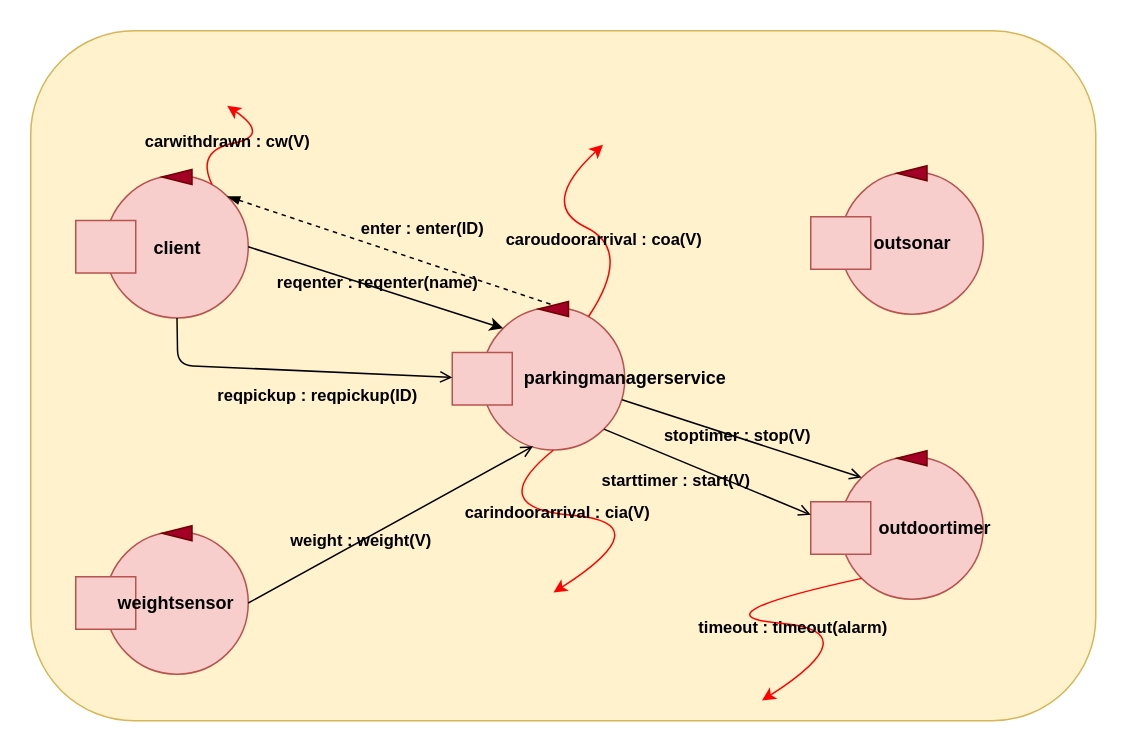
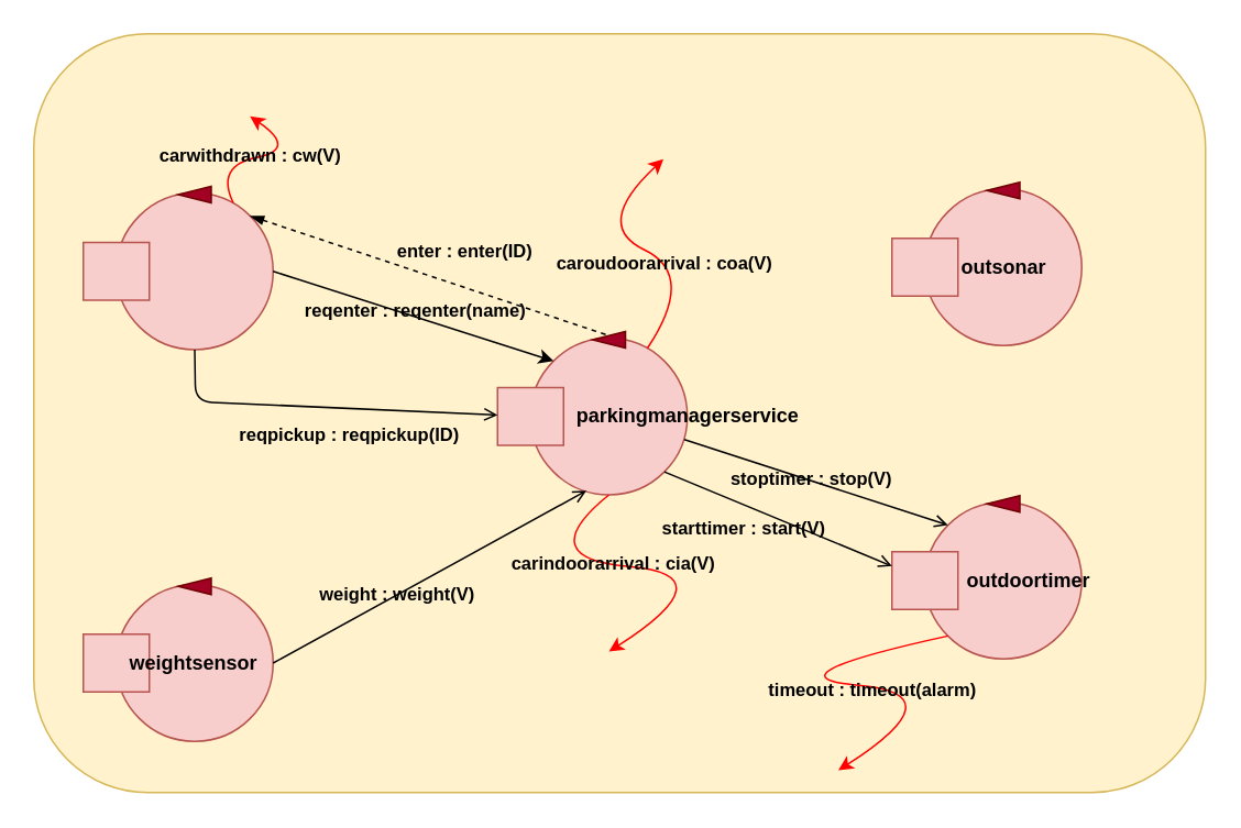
  <mxCell id="0" />
  <mxCell id="1" parent="0" />
  <mxCell id="2" value="" style="rounded=1;whiteSpace=wrap;html=1;fillColor=#fff2cc;strokeColor=#d6b656;" parent="1" vertex="1"><mxGeometry y="20" width="710" height="460" as="geometry" x="20" /></mxCell>
  <mxCell id="3" value="" style="ellipse;whiteSpace=wrap;html=1;aspect=fixed;fillColor=#f8cecc;strokeColor=#b85450;" parent="1" vertex="1"><mxGeometry x="321" y="204.5" width="95" height="95" as="geometry" /></mxCell>
  <mxCell id="4" value="" style="rounded=0;whiteSpace=wrap;html=1;fillColor=#f8cecc;strokeColor=#b85450;" parent="1" vertex="1"><mxGeometry x="301" y="234.5" width="40" height="35" as="geometry" /></mxCell>
  <mxCell id="5" value="" style="triangle;whiteSpace=wrap;html=1;rotation=-180;fillColor=#a20025;strokeColor=#6F0000;fontColor=#ffffff;" parent="1" vertex="1"><mxGeometry x="358.5" y="200.5" width="20" height="10" as="geometry" /></mxCell>
  <mxCell id="6" value="&lt;font color=&quot;#000000&quot;&gt;&lt;b&gt;parkingmanagerservice&lt;/b&gt;&lt;/font&gt;" style="text;html=1;strokeColor=none;fillColor=none;align=center;verticalAlign=middle;whiteSpace=wrap;rounded=0;" parent="1" vertex="1"><mxGeometry x="350" y="242" width="132.5" height="20" as="geometry" /></mxCell>
  <mxCell id="7" value="" style="ellipse;whiteSpace=wrap;html=1;aspect=fixed;fillColor=#f8cecc;strokeColor=#b85450;" parent="1" vertex="1"><mxGeometry x="560" y="114" width="95" height="95" as="geometry" /></mxCell>
  <mxCell id="8" value="" style="rounded=0;whiteSpace=wrap;html=1;fillColor=#f8cecc;strokeColor=#b85450;" parent="1" vertex="1"><mxGeometry x="540" y="144" width="40" height="35" as="geometry" /></mxCell>
  <mxCell id="9" value="" style="triangle;whiteSpace=wrap;html=1;rotation=-180;fillColor=#a20025;strokeColor=#6F0000;fontColor=#ffffff;" parent="1" vertex="1"><mxGeometry x="597.5" y="110" width="20" height="10" as="geometry" /></mxCell>
  <mxCell id="10" value="&lt;font color=&quot;#000000&quot;&gt;&lt;b&gt;outsonar&lt;/b&gt;&lt;/font&gt;" style="text;html=1;strokeColor=none;fillColor=none;align=center;verticalAlign=middle;whiteSpace=wrap;rounded=0;" parent="1" vertex="1"><mxGeometry x="588" y="152" width="40" height="20" as="geometry" /></mxCell>
  <mxCell id="11" value="" style="ellipse;whiteSpace=wrap;html=1;aspect=fixed;fillColor=#f8cecc;strokeColor=#b85450;" parent="1" vertex="1"><mxGeometry x="70" y="354" width="95" height="95" as="geometry" /></mxCell>
  <mxCell id="12" value="" style="rounded=0;whiteSpace=wrap;html=1;fillColor=#f8cecc;strokeColor=#b85450;" parent="1" vertex="1"><mxGeometry x="50" y="384" width="40" height="35" as="geometry" /></mxCell>
  <mxCell id="13" value="" style="triangle;whiteSpace=wrap;html=1;rotation=-180;fillColor=#a20025;strokeColor=#6F0000;fontColor=#ffffff;" parent="1" vertex="1"><mxGeometry x="107.5" y="350" width="20" height="10" as="geometry" /></mxCell>
  <mxCell id="14" value="&lt;font color=&quot;#000000&quot;&gt;&lt;b&gt;weightsensor&lt;/b&gt;&lt;/font&gt;" style="text;html=1;strokeColor=none;fillColor=none;align=center;verticalAlign=middle;whiteSpace=wrap;rounded=0;" parent="1" vertex="1"><mxGeometry x="97" y="392" width="40" height="20" as="geometry" /></mxCell>
  <mxCell id="15" value="" style="ellipse;whiteSpace=wrap;html=1;aspect=fixed;fillColor=#f8cecc;strokeColor=#b85450;" parent="1" vertex="1"><mxGeometry x="560" y="304" width="95" height="95" as="geometry" /></mxCell>
  <mxCell id="16" value="" style="rounded=0;whiteSpace=wrap;html=1;fillColor=#f8cecc;strokeColor=#b85450;" parent="1" vertex="1"><mxGeometry x="540" y="334" width="40" height="35" as="geometry" /></mxCell>
  <mxCell id="17" value="" style="triangle;whiteSpace=wrap;html=1;rotation=-180;fillColor=#a20025;strokeColor=#6F0000;fontColor=#ffffff;" parent="1" vertex="1"><mxGeometry x="597.5" y="300" width="20" height="10" as="geometry" /></mxCell>
  <mxCell id="18" value="&lt;font color=&quot;#000000&quot;&gt;&lt;b&gt;outdoortimer&lt;/b&gt;&lt;/font&gt;" style="text;html=1;strokeColor=none;fillColor=none;align=center;verticalAlign=middle;whiteSpace=wrap;rounded=0;" parent="1" vertex="1"><mxGeometry x="603" y="342" width="40" height="20" as="geometry" /></mxCell>
  <mxCell id="19" value="" style="ellipse;whiteSpace=wrap;html=1;aspect=fixed;fillColor=#f8cecc;strokeColor=#b85450;" parent="1" vertex="1"><mxGeometry x="70" y="116.5" width="95" height="95" as="geometry" /></mxCell>
  <mxCell id="20" value="" style="rounded=0;whiteSpace=wrap;html=1;fillColor=#f8cecc;strokeColor=#b85450;" parent="1" vertex="1"><mxGeometry x="50" y="146.5" width="40" height="35" as="geometry" /></mxCell>
  <mxCell id="21" value="" style="triangle;whiteSpace=wrap;html=1;rotation=-180;fillColor=#a20025;strokeColor=#6F0000;fontColor=#ffffff;" parent="1" vertex="1"><mxGeometry x="107.5" y="112.5" width="20" height="10" as="geometry" /></mxCell>
- <mxCell id="22" value="&lt;font color=&quot;#000000&quot;&gt;&lt;b&gt;client&lt;/b&gt;&lt;/font&gt;" style="text;html=1;strokeColor=none;fillColor=none;align=center;verticalAlign=middle;whiteSpace=wrap;rounded=0;" parent="1" vertex="1"><mxGeometry x="98" y="154.5" width="40" height="20" as="geometry" /></mxCell>
  <mxCell id="23" value="" style="endArrow=classic;html=1;strokeColor=#000000;exitX=1;exitY=0.5;exitDx=0;exitDy=0;entryX=0;entryY=0;entryDx=0;entryDy=0;" parent="1" source="19" target="3" edge="1"><mxGeometry width="50" height="50" relative="1" as="geometry"><mxPoint x="150" y="260" as="sourcePoint" /><mxPoint x="180" y="230" as="targetPoint" /></mxGeometry></mxCell>
  <mxCell id="24" value="&lt;b&gt;reqenter : reqenter(name)&lt;/b&gt;" style="edgeLabel;html=1;align=center;verticalAlign=middle;resizable=0;points=[];labelBackgroundColor=none;fontColor=#000000;" parent="23" vertex="1" connectable="0"><mxGeometry x="0.24" y="2" relative="1" as="geometry"><mxPoint x="-21" y="-8" as="offset" /></mxGeometry></mxCell>
  <mxCell id="25" value="" style="curved=1;endArrow=classic;html=1;fontColor=#000000;strokeColor=#FF0000;exitX=0.5;exitY=1;exitDx=0;exitDy=0;entryX=0.5;entryY=0;entryDx=0;entryDy=0;" parent="1" edge="1"><mxGeometry width="50" height="50" relative="1" as="geometry"><mxPoint x="368.5" y="299.5" as="sourcePoint" /><mxPoint x="368.5" y="394.5" as="targetPoint" /><Array as="points"><mxPoint x="321" y="338" /><mxPoint x="441" y="348" /></Array></mxGeometry></mxCell>
  <mxCell id="26" value="&lt;b&gt;carindoorarrival : cia(V)&lt;/b&gt;" style="edgeLabel;html=1;align=center;verticalAlign=middle;resizable=0;points=[];fontColor=#000000;labelBackgroundColor=none;" parent="25" vertex="1" connectable="0"><mxGeometry x="-0.173" y="2" relative="1" as="geometry"><mxPoint as="offset" /></mxGeometry></mxCell>
  <mxCell id="27" value="" style="endArrow=open;html=1;strokeColor=#000000;exitX=1;exitY=0.5;exitDx=0;exitDy=0;entryX=0.356;entryY=0.974;entryDx=0;entryDy=0;entryPerimeter=0;endFill=0;" parent="1" source="11" target="3" edge="1"><mxGeometry width="50" height="50" relative="1" as="geometry"><mxPoint x="270" y="150" as="sourcePoint" /><mxPoint x="406.475" y="221.366" as="targetPoint" /></mxGeometry></mxCell>
  <mxCell id="28" value="&lt;b&gt;weight : weight(V)&lt;/b&gt;" style="edgeLabel;html=1;align=center;verticalAlign=middle;resizable=0;points=[];fontColor=#000000;labelBackgroundColor=none;" parent="27" vertex="1" connectable="0"><mxGeometry x="0.351" y="-3" relative="1" as="geometry"><mxPoint x="-55" y="26" as="offset" /></mxGeometry></mxCell>
  <mxCell id="29" value="" style="endArrow=none;dashed=1;html=1;fontColor=#000000;startArrow=blockThin;startFill=1;exitX=1;exitY=0;exitDx=0;exitDy=0;entryX=0.5;entryY=1;entryDx=0;entryDy=0;strokeColor=#000000;" parent="1" source="19" target="5" edge="1"><mxGeometry width="50" height="50" relative="1" as="geometry"><mxPoint x="320" y="172.5" as="sourcePoint" /><mxPoint x="370" y="122.5" as="targetPoint" /></mxGeometry></mxCell>
  <mxCell id="30" value="&lt;b&gt;enter : enter(ID)&lt;/b&gt;" style="edgeLabel;html=1;align=center;verticalAlign=middle;resizable=0;points=[];fontColor=#000000;labelBackgroundColor=none;" parent="29" vertex="1" connectable="0"><mxGeometry x="0.114" y="-3" relative="1" as="geometry"><mxPoint x="9" y="-22" as="offset" /></mxGeometry></mxCell>
  <mxCell id="31" value="" style="curved=1;endArrow=classic;html=1;fontColor=#000000;strokeColor=#FF0000;exitX=0.75;exitY=0;exitDx=0;exitDy=0;" parent="1" edge="1"><mxGeometry width="50" height="50" relative="1" as="geometry"><mxPoint x="391.875" y="210.5" as="sourcePoint" /><mxPoint x="401.5" y="96" as="targetPoint" /><Array as="points"><mxPoint x="421.5" y="166" /><mxPoint x="358.5" y="136" /></Array></mxGeometry></mxCell>
  <mxCell id="32" value="&lt;b&gt;caroudoorarrival : coa(V)&lt;/b&gt;" style="edgeLabel;html=1;align=center;verticalAlign=middle;resizable=0;points=[];fontColor=#000000;labelBackgroundColor=none;" parent="31" vertex="1" connectable="0"><mxGeometry x="-0.173" y="2" relative="1" as="geometry"><mxPoint as="offset" /></mxGeometry></mxCell>
  <mxCell id="33" value="" style="endArrow=open;html=1;strokeColor=#000000;exitX=1;exitY=1;exitDx=0;exitDy=0;entryX=0;entryY=0.25;entryDx=0;entryDy=0;endFill=0;" parent="1" source="3" target="16" edge="1"><mxGeometry width="50" height="50" relative="1" as="geometry"><mxPoint x="270" y="150" as="sourcePoint" /><mxPoint x="406.475" y="221.366" as="targetPoint" /></mxGeometry></mxCell>
  <mxCell id="34" value="&lt;b&gt;starttimer : start(V)&lt;/b&gt;" style="edgeLabel;html=1;align=center;verticalAlign=middle;resizable=0;points=[];fontColor=#000000;labelBackgroundColor=none;" parent="33" vertex="1" connectable="0"><mxGeometry x="-0.356" relative="1" as="geometry"><mxPoint x="3" y="16" as="offset" /></mxGeometry></mxCell>
  <mxCell id="35" value="" style="curved=1;endArrow=classic;html=1;fontColor=#000000;strokeColor=#FF0000;exitX=0;exitY=1;exitDx=0;exitDy=0;entryX=0.5;entryY=0;entryDx=0;entryDy=0;" parent="1" source="15" edge="1"><mxGeometry width="50" height="50" relative="1" as="geometry"><mxPoint x="507.5" y="371.5" as="sourcePoint" /><mxPoint x="507.5" y="466.5" as="targetPoint" /><Array as="points"><mxPoint x="460" y="410" /><mxPoint x="580" y="420" /></Array></mxGeometry></mxCell>
  <mxCell id="36" value="&lt;b&gt;timeout : timeout(alarm)&lt;/b&gt;" style="edgeLabel;html=1;align=center;verticalAlign=middle;resizable=0;points=[];fontColor=#000000;labelBackgroundColor=none;" parent="35" vertex="1" connectable="0"><mxGeometry x="0.148" y="-2" relative="1" as="geometry"><mxPoint as="offset" /></mxGeometry></mxCell>
  <mxCell id="37" value="" style="endArrow=open;html=1;strokeColor=#000000;exitX=0.5;exitY=1;exitDx=0;exitDy=0;endFill=0;" parent="1" source="19" target="4" edge="1"><mxGeometry width="50" height="50" relative="1" as="geometry"><mxPoint x="150" y="211.5" as="sourcePoint" /><mxPoint x="286.475" y="282.866" as="targetPoint" /><Array as="points"><mxPoint x="118" y="243" /></Array></mxGeometry></mxCell>
  <mxCell id="38" value="&lt;b&gt;reqpickup : reqpickup(ID)&lt;/b&gt;" style="edgeLabel;html=1;align=center;verticalAlign=middle;resizable=0;points=[];fontColor=#000000;labelBackgroundColor=none;" parent="37" vertex="1" connectable="0"><mxGeometry x="0.389" y="1" relative="1" as="geometry"><mxPoint x="-25" y="15" as="offset" /></mxGeometry></mxCell>
  <mxCell id="39" value="" style="endArrow=open;html=1;strokeColor=#000000;exitX=0.981;exitY=0.647;exitDx=0;exitDy=0;entryX=0;entryY=0;entryDx=0;entryDy=0;endFill=0;exitPerimeter=0;" parent="1" source="3" target="15" edge="1"><mxGeometry width="50" height="50" relative="1" as="geometry"><mxPoint x="433.998" y="276.418" as="sourcePoint" /><mxPoint x="571.91" y="333.58" as="targetPoint" /></mxGeometry></mxCell>
  <mxCell id="40" value="&lt;b&gt;stoptimer : stop(V)&lt;/b&gt;" style="edgeLabel;html=1;align=center;verticalAlign=middle;resizable=0;points=[];fontColor=#000000;labelBackgroundColor=none;" parent="39" vertex="1" connectable="0"><mxGeometry x="-0.356" relative="1" as="geometry"><mxPoint x="25" y="7" as="offset" /></mxGeometry></mxCell>
  <mxCell id="41" value="" style="curved=1;endArrow=classic;html=1;fontColor=#000000;strokeColor=#FF0000;exitX=0.75;exitY=0;exitDx=0;exitDy=0;" parent="1" edge="1"><mxGeometry width="50" height="50" relative="1" as="geometry"><mxPoint x="140.875" y="122.5" as="sourcePoint" /><mxPoint x="151" y="70" as="targetPoint" /><Array as="points"><mxPoint x="130" y="100" /><mxPoint x="180" y="90" /></Array></mxGeometry></mxCell>
  <mxCell id="42" value="&lt;b&gt;carwithdrawn : cw(V)&lt;/b&gt;" style="edgeLabel;html=1;align=center;verticalAlign=middle;resizable=0;points=[];fontColor=#000000;labelBackgroundColor=none;" parent="41" vertex="1" connectable="0"><mxGeometry x="-0.173" y="2" relative="1" as="geometry"><mxPoint as="offset" /></mxGeometry></mxCell>
